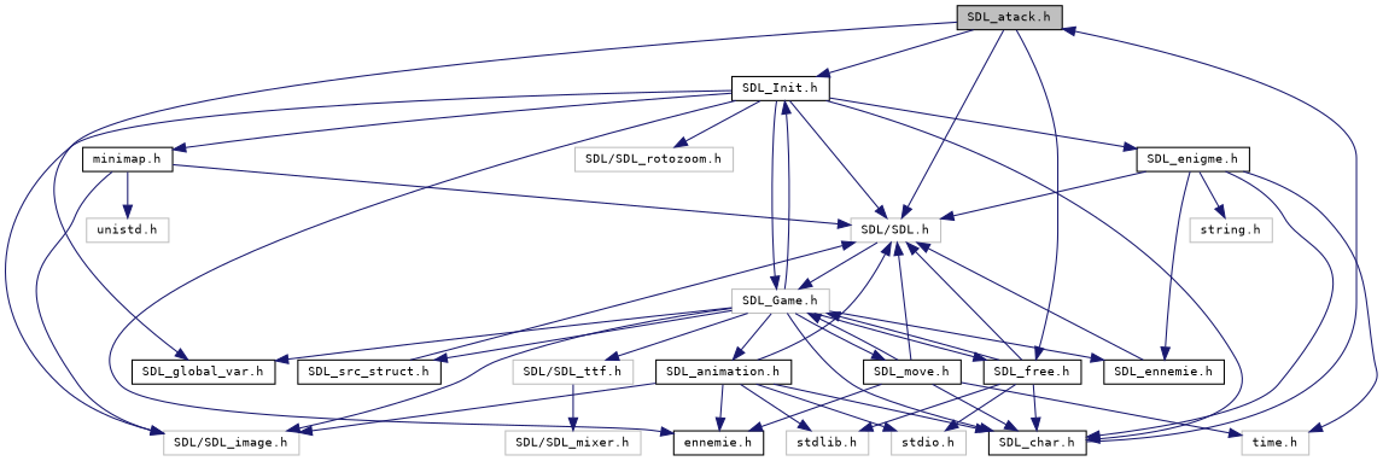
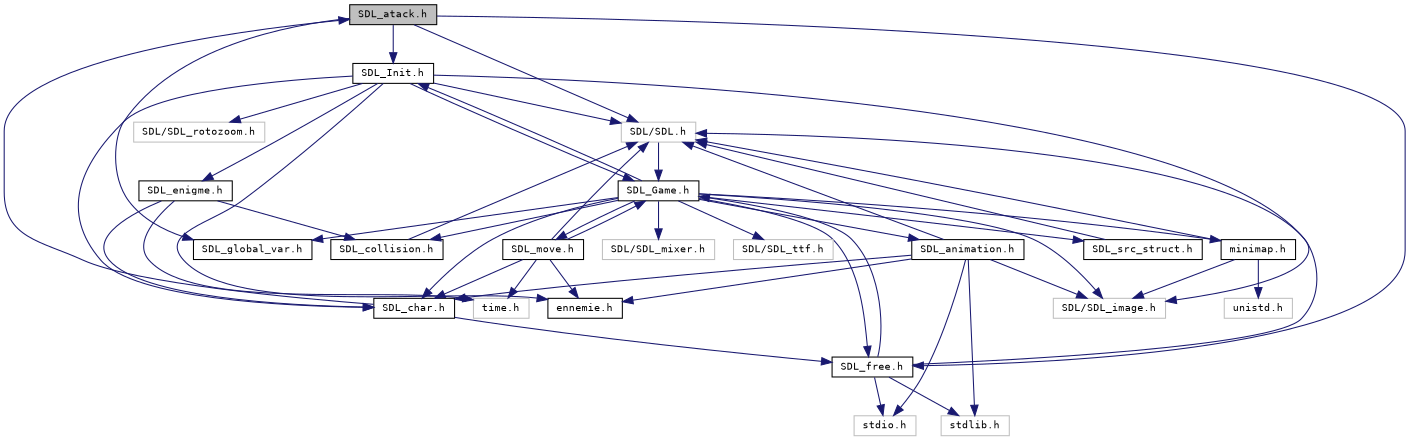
  digraph {
    fontname="DejaVu Sans Mono"
    node [color=black fillcolor=white fontname="DejaVu Sans Mono" fontsize=10 shape=record style=filled]
    edge [color=midnightblue fontname="DejaVu Sans Mono" fontsize=10 labelfontname=Roboto labelfontsize=10 style=solid]
    n1 [fillcolor=grey75 fontcolor=black height=0.2 label="SDL_atack.h" width=0.4]
    n2 [height=0.2 label="SDL_global_var.h" width=0.4]
    n3 [height=0.2 label="SDL_Init.h" width=0.4]
    n4 [color=grey75 height=0.2 label="SDL/SDL.h" width=0.4]
    n5 [height=0.2 label="SDL_free.h" width=0.4]
    n6 [height=0.2 label="SDL_char.h" width=0.4]
    n7 [color=grey75 height=0.2 label="SDL/SDL_image.h" width=0.4]
    n8 [height=0.2 label="SDL_enigme.h" width=0.4]
-   n9 [color=grey75 height=0.2 label="SDL_Game.h" width=0.4]
+   n9 [height=0.2 label="SDL_Game.h" width=0.4]
    n10 [height=0.2 label="ennemie.h" width=0.4]
    n11 [height=0.2 label="minimap.h" width=0.4]
    n12 [color=grey75 height=0.2 label="SDL/SDL_rotozoom.h" width=0.4]
    n13 [color=grey75 height=0.2 label="stdlib.h" width=0.4]
    n14 [color=grey75 height=0.2 label="stdio.h" width=0.4]
-   n15 [color=grey75 height=0.2 label="string.h" width=0.4]
    n16 [color=grey75 height=0.2 label="time.h" width=0.4]
-   n17 [height=0.2 label="SDL_ennemie.h" width=0.4]
+   n17 [height=0.2 label="SDL_collision.h" width=0.4]
    n18 [color=grey75 height=0.2 label="SDL/SDL_mixer.h" width=0.4]
    n19 [color=grey75 height=0.2 label="SDL/SDL_ttf.h" width=0.4]
    n20 [height=0.2 label="SDL_src_struct.h" width=0.4]
    n21 [height=0.2 label="SDL_move.h" width=0.4]
    n22 [height=0.2 label="SDL_animation.h" width=0.4]
    n23 [color=grey75 height=0.2 label="unistd.h" width=0.4]
    n1 -> n2
    n1 -> n3
    n1 -> n4
    n1 -> n5
    n3 -> n4
    n3 -> n6
    n3 -> n7
    n3 -> n8
    n3 -> n9
    n3 -> n10
-   n3 -> n11
+   n9 -> n11
    n3 -> n12
    n4 -> n9
    n5 -> n4
-   n5 -> n6
+   n6 -> n5
    n5 -> n9
    n5 -> n13
    n5 -> n14
    n6 -> n1
-   n8 -> n4
    n8 -> n6
-   n8 -> n15
    n8 -> n16
    n8 -> n17
    n9 -> n2
    n9 -> n3
    n9 -> n5
    n9 -> n6
    n9 -> n7
    n9 -> n17
-   n19 -> n18
+   n9 -> n18
    n9 -> n19
    n9 -> n20
    n9 -> n21
    n9 -> n22
    n11 -> n4
    n11 -> n7
    n11 -> n23
    n17 -> n4
    n20 -> n4
    n21 -> n4
    n21 -> n6
    n21 -> n9
    n21 -> n10
    n21 -> n16
    n22 -> n4
    n22 -> n6
    n22 -> n7
    n22 -> n10
    n22 -> n13
    n22 -> n14
  }
